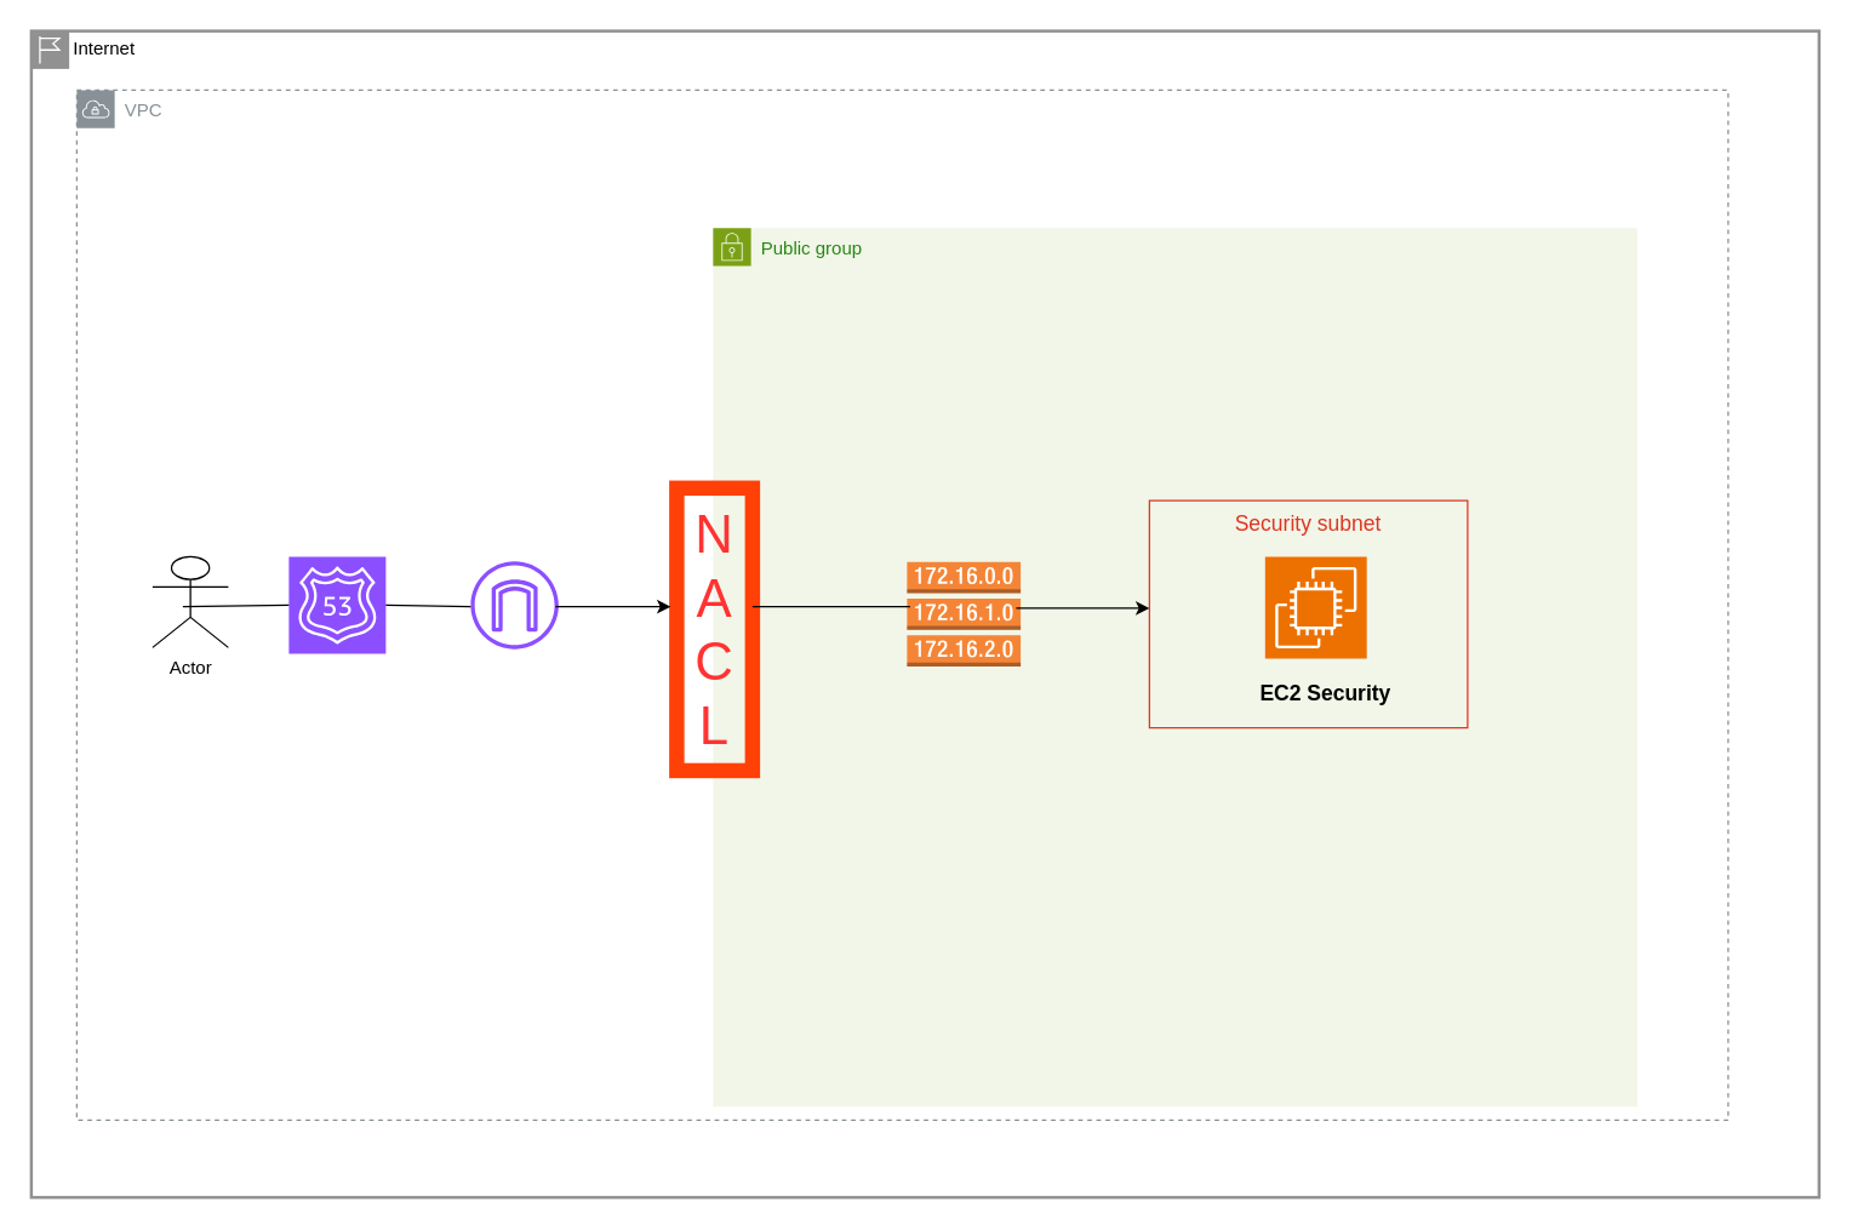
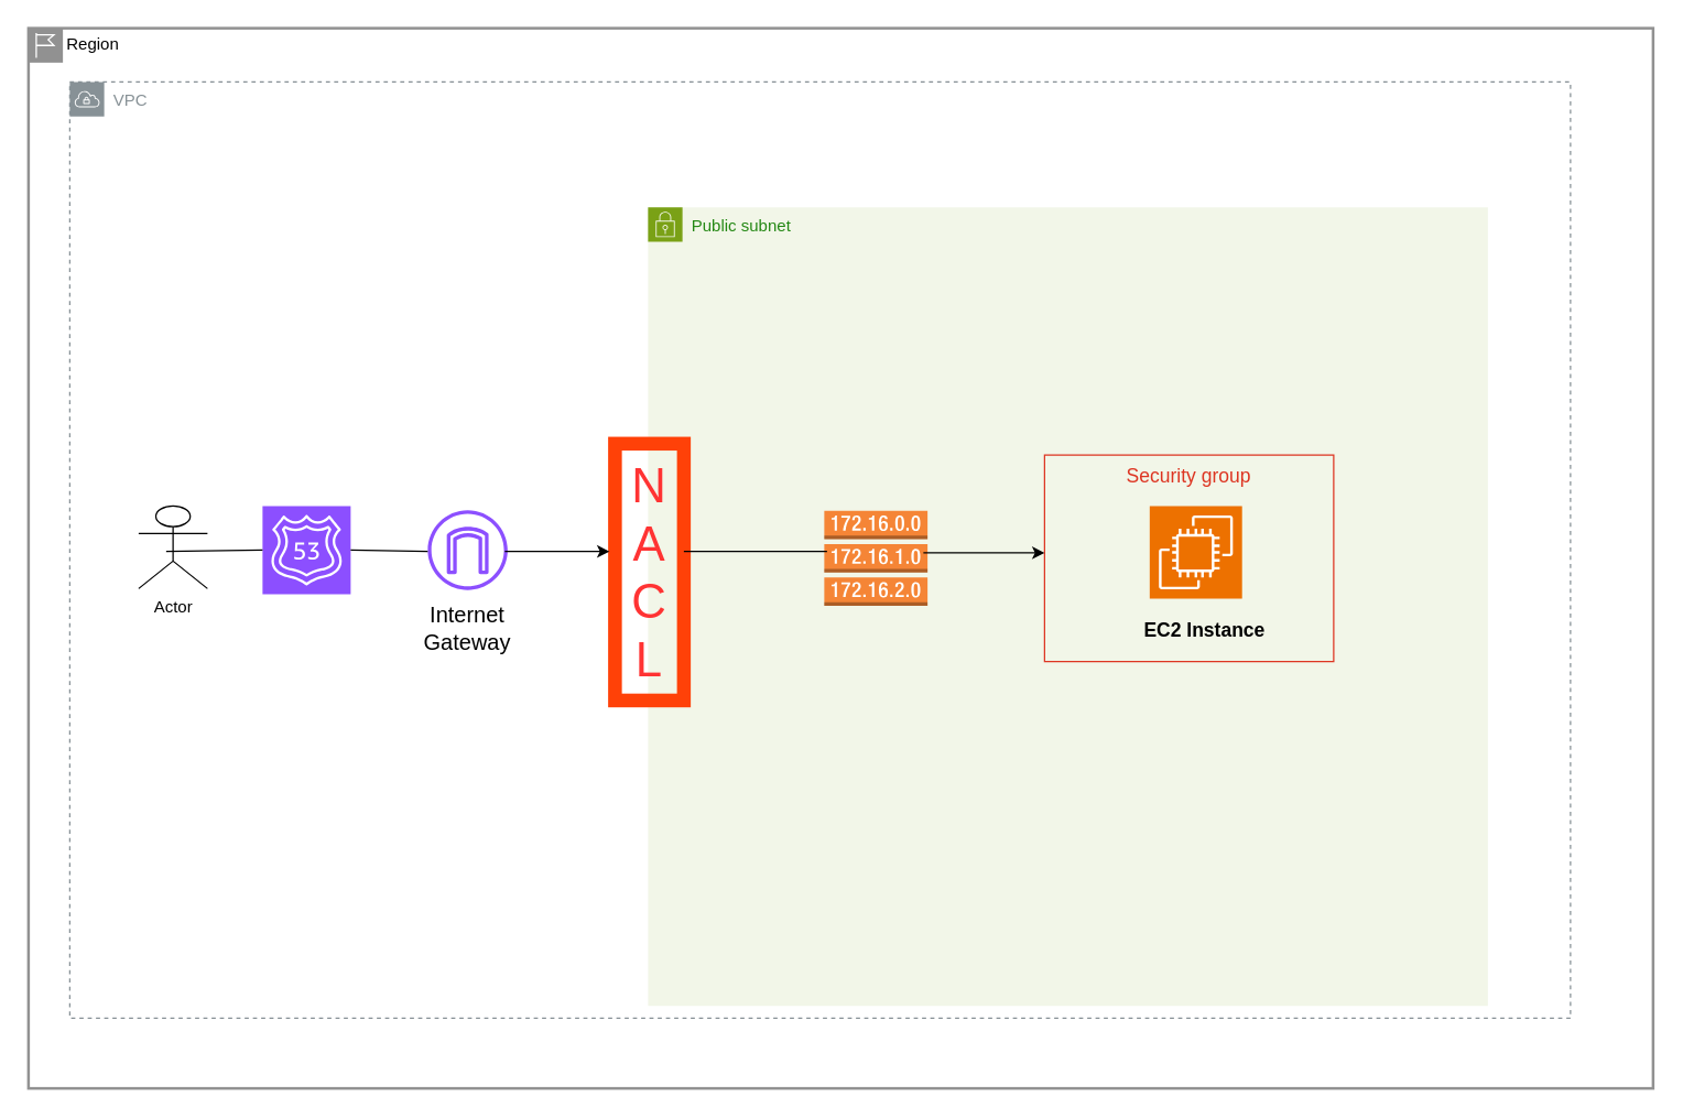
  <mxCell id="0" />
  <mxCell id="1" parent="0" />
- <mxCell id="2" value="Internet" style="shape=mxgraph.ibm.box;prType=region;fontStyle=0;verticalAlign=top;align=left;spacingLeft=32;spacingTop=4;fillColor=none;rounded=0;whiteSpace=wrap;html=1;strokeColor=#919191;strokeWidth=2;dashed=0;container=1;spacing=-4;collapsible=0;expand=0;recursiveResize=0;" parent="1" vertex="1"><mxGeometry x="20" y="20" width="1180" height="770" as="geometry" /></mxCell>
+ <mxCell id="2" value="Region" style="shape=mxgraph.ibm.box;prType=region;fontStyle=0;verticalAlign=top;align=left;spacingLeft=32;spacingTop=4;fillColor=none;rounded=0;whiteSpace=wrap;html=1;strokeColor=#919191;strokeWidth=2;dashed=0;container=1;spacing=-4;collapsible=0;expand=0;recursiveResize=0;" parent="1" vertex="1"><mxGeometry x="20" y="20" width="1180" height="770" as="geometry" /></mxCell>
  <mxCell id="3" value="" style="sketch=0;outlineConnect=0;fontColor=#232F3E;gradientColor=none;fillColor=#8C4FFF;strokeColor=none;dashed=0;verticalLabelPosition=bottom;verticalAlign=top;align=center;html=1;fontSize=12;fontStyle=0;aspect=fixed;pointerEvents=1;shape=mxgraph.aws4.internet_gateway;" parent="2" vertex="1"><mxGeometry x="290" y="350" width="58" height="58" as="geometry" /></mxCell>
- <mxCell id="4" value="Public group" style="points=[[0,0],[0.25,0],[0.5,0],[0.75,0],[1,0],[1,0.25],[1,0.5],[1,0.75],[1,1],[0.75,1],[0.5,1],[0.25,1],[0,1],[0,0.75],[0,0.5],[0,0.25]];outlineConnect=0;gradientColor=none;html=1;whiteSpace=wrap;fontSize=12;fontStyle=0;container=1;pointerEvents=0;collapsible=0;recursiveResize=0;shape=mxgraph.aws4.group;grIcon=mxgraph.aws4.group_security_group;grStroke=0;strokeColor=#7AA116;fillColor=#F2F6E8;verticalAlign=top;align=left;spacingLeft=30;fontColor=#248814;dashed=0;" parent="2" vertex="1"><mxGeometry x="450" y="130" width="610" height="580" as="geometry" /></mxCell>
+ <mxCell id="4" value="Public subnet" style="points=[[0,0],[0.25,0],[0.5,0],[0.75,0],[1,0],[1,0.25],[1,0.5],[1,0.75],[1,1],[0.75,1],[0.5,1],[0.25,1],[0,1],[0,0.75],[0,0.5],[0,0.25]];outlineConnect=0;gradientColor=none;html=1;whiteSpace=wrap;fontSize=12;fontStyle=0;container=1;pointerEvents=0;collapsible=0;recursiveResize=0;shape=mxgraph.aws4.group;grIcon=mxgraph.aws4.group_security_group;grStroke=0;strokeColor=#7AA116;fillColor=#F2F6E8;verticalAlign=top;align=left;spacingLeft=30;fontColor=#248814;dashed=0;" parent="2" vertex="1"><mxGeometry x="450" y="130" width="610" height="580" as="geometry" /></mxCell>
  <mxCell id="5" value="&lt;font style=&quot;font-size: 35px;&quot;&gt;N&lt;/font&gt;&lt;div style=&quot;font-size: 35px;&quot;&gt;&lt;font style=&quot;font-size: 35px;&quot;&gt;A&lt;/font&gt;&lt;/div&gt;&lt;div style=&quot;font-size: 35px;&quot;&gt;&lt;font style=&quot;font-size: 35px;&quot;&gt;C&lt;/font&gt;&lt;/div&gt;&lt;div style=&quot;font-size: 35px;&quot;&gt;&lt;font style=&quot;font-size: 35px;&quot;&gt;L&lt;/font&gt;&lt;/div&gt;" style="rounded=0;whiteSpace=wrap;html=1;fillColor=none;strokeColor=#FF4108;fontColor=#FF3333;strokeWidth=10;" parent="4" vertex="1"><mxGeometry x="-24" y="171.75" width="50" height="186.5" as="geometry" /></mxCell>
  <mxCell id="6" value="" style="outlineConnect=0;dashed=0;verticalLabelPosition=bottom;verticalAlign=top;align=center;html=1;shape=mxgraph.aws3.route_table;fillColor=#F58536;gradientColor=none;" parent="4" vertex="1"><mxGeometry x="128" y="220.5" width="75" height="69" as="geometry" /></mxCell>
  <mxCell id="7" value="" style="group" parent="4" vertex="1" connectable="0"><mxGeometry x="288" y="180" width="210" height="150" as="geometry" /></mxCell>
- <mxCell id="8" value="&lt;font style=&quot;font-size: 14px;&quot;&gt;Security subnet&lt;/font&gt;" style="fillColor=none;strokeColor=#DD3522;verticalAlign=top;fontStyle=0;fontColor=#DD3522;whiteSpace=wrap;html=1;" parent="7" vertex="1"><mxGeometry width="210" height="150" as="geometry" /></mxCell>
+ <mxCell id="8" value="&lt;font style=&quot;font-size: 14px;&quot;&gt;Security group&lt;/font&gt;" style="fillColor=none;strokeColor=#DD3522;verticalAlign=top;fontStyle=0;fontColor=#DD3522;whiteSpace=wrap;html=1;" parent="7" vertex="1"><mxGeometry width="210" height="150" as="geometry" /></mxCell>
  <mxCell id="9" value="" style="sketch=0;points=[[0,0,0],[0.25,0,0],[0.5,0,0],[0.75,0,0],[1,0,0],[0,1,0],[0.25,1,0],[0.5,1,0],[0.75,1,0],[1,1,0],[0,0.25,0],[0,0.5,0],[0,0.75,0],[1,0.25,0],[1,0.5,0],[1,0.75,0]];outlineConnect=0;fontColor=#232F3E;fillColor=#ED7100;strokeColor=#ffffff;dashed=0;verticalLabelPosition=bottom;verticalAlign=top;align=center;html=1;fontSize=12;fontStyle=0;aspect=fixed;shape=mxgraph.aws4.resourceIcon;resIcon=mxgraph.aws4.ec2;" parent="7" vertex="1"><mxGeometry x="76.364" y="37.154" width="67.091" height="67.091" as="geometry" /></mxCell>
- <mxCell id="10" value="&lt;font style=&quot;font-size: 14px;&quot;&gt;&lt;b&gt;EC2 Security&lt;/b&gt;&lt;/font&gt;" style="text;html=1;align=center;verticalAlign=middle;whiteSpace=wrap;rounded=0;fontSize=14;" parent="7" vertex="1"><mxGeometry x="68.727" y="112.846" width="95.455" height="27.692" as="geometry" /></mxCell>
+ <mxCell id="10" value="&lt;font style=&quot;font-size: 14px;&quot;&gt;&lt;b&gt;EC2 Instance&lt;/b&gt;&lt;/font&gt;" style="text;html=1;align=center;verticalAlign=middle;whiteSpace=wrap;rounded=0;fontSize=14;" parent="7" vertex="1"><mxGeometry x="68.727" y="112.846" width="95.455" height="27.692" as="geometry" /></mxCell>
  <mxCell id="11" value="" style="endArrow=classic;html=1;rounded=0;" parent="4" edge="1"><mxGeometry width="50" height="50" relative="1" as="geometry"><mxPoint x="-104" y="250" as="sourcePoint" /><mxPoint x="-28" y="250" as="targetPoint" /></mxGeometry></mxCell>
  <mxCell id="12" value="" style="endArrow=none;html=1;rounded=0;" parent="4" edge="1"><mxGeometry width="50" height="50" relative="1" as="geometry"><mxPoint x="26" y="250" as="sourcePoint" /><mxPoint x="130" y="250" as="targetPoint" /></mxGeometry></mxCell>
  <mxCell id="13" value="" style="endArrow=classic;html=1;rounded=0;" parent="4" edge="1"><mxGeometry width="50" height="50" relative="1" as="geometry"><mxPoint x="200" y="251" as="sourcePoint" /><mxPoint x="288" y="251" as="targetPoint" /></mxGeometry></mxCell>
+ <mxCell id="14" value="&lt;font style=&quot;font-size: 16px;&quot;&gt;Internet Gateway&lt;/font&gt;" style="text;html=1;align=center;verticalAlign=middle;whiteSpace=wrap;rounded=0;" parent="2" vertex="1"><mxGeometry x="289" y="421" width="60" height="30" as="geometry" /></mxCell>
  <mxCell id="15" value="Actor" style="shape=umlActor;verticalLabelPosition=bottom;verticalAlign=top;html=1;outlineConnect=0;" parent="2" vertex="1"><mxGeometry x="80" y="347" width="50" height="60" as="geometry" /></mxCell>
  <mxCell id="16" value="VPC" style="sketch=0;outlineConnect=0;gradientColor=none;html=1;whiteSpace=wrap;fontSize=12;fontStyle=0;shape=mxgraph.aws4.group;grIcon=mxgraph.aws4.group_vpc;strokeColor=#879196;fillColor=none;verticalAlign=top;align=left;spacingLeft=30;fontColor=#879196;dashed=1;" parent="2" vertex="1"><mxGeometry x="30" y="39" width="1090" height="680" as="geometry" /></mxCell>
  <mxCell id="17" value="" style="sketch=0;points=[[0,0,0],[0.25,0,0],[0.5,0,0],[0.75,0,0],[1,0,0],[0,1,0],[0.25,1,0],[0.5,1,0],[0.75,1,0],[1,1,0],[0,0.25,0],[0,0.5,0],[0,0.75,0],[1,0.25,0],[1,0.5,0],[1,0.75,0]];outlineConnect=0;fontColor=#232F3E;fillColor=#8C4FFF;strokeColor=#ffffff;dashed=0;verticalLabelPosition=bottom;verticalAlign=top;align=center;html=1;fontSize=12;fontStyle=0;aspect=fixed;shape=mxgraph.aws4.resourceIcon;resIcon=mxgraph.aws4.route_53;" vertex="1" parent="2"><mxGeometry x="170" y="347" width="64" height="64" as="geometry" /></mxCell>
  <mxCell id="18" value="" style="endArrow=none;html=1;rounded=0;entryX=0;entryY=0.5;entryDx=0;entryDy=0;entryPerimeter=0;" edge="1" parent="2" target="17"><mxGeometry width="50" height="50" relative="1" as="geometry"><mxPoint x="100" y="380" as="sourcePoint" /><mxPoint x="150" y="330" as="targetPoint" /></mxGeometry></mxCell>
  <mxCell id="19" value="" style="endArrow=none;html=1;rounded=0;exitX=1;exitY=0.5;exitDx=0;exitDy=0;exitPerimeter=0;" edge="1" parent="2" source="17"><mxGeometry width="50" height="50" relative="1" as="geometry"><mxPoint x="250" y="421" as="sourcePoint" /><mxPoint x="290" y="380" as="targetPoint" /></mxGeometry></mxCell>
